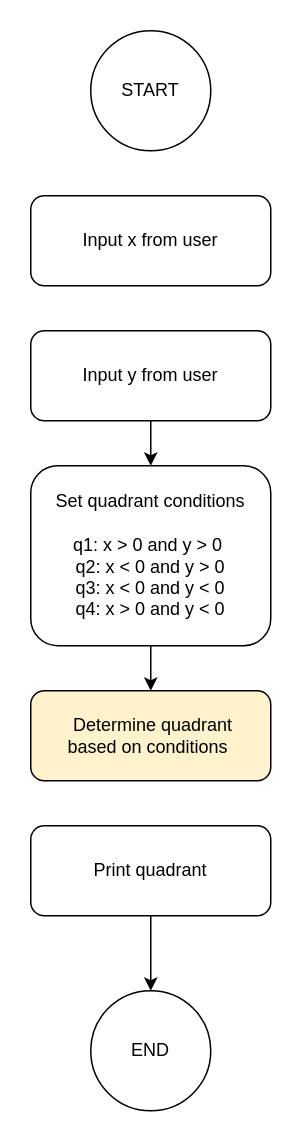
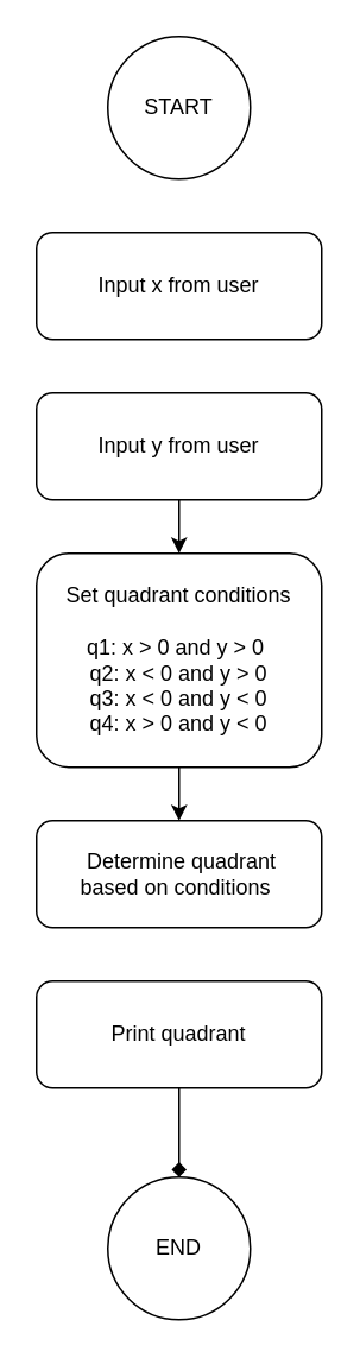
  <mxCell id="0" />
  <mxCell id="1" parent="0" />
  <mxCell id="2" value="START" style="ellipse;whiteSpace=wrap;html=1;aspect=fixed;" vertex="1" parent="1"><mxGeometry x="60" y="20" width="80" height="80" as="geometry" /></mxCell>
  <mxCell id="3" value="Input x from user" style="rounded=1;whiteSpace=wrap;html=1;" vertex="1" parent="1"><mxGeometry x="20" y="130" width="160" height="60" as="geometry" /></mxCell>
  <mxCell id="4" value="" style="edgeStyle=none;html=1;" edge="1" parent="1" source="5" target="8"><mxGeometry relative="1" as="geometry" /></mxCell>
  <mxCell id="5" value="Set quadrant conditions&lt;br&gt;&amp;nbsp;&lt;br&gt;q1: x &amp;gt; 0 and y &amp;gt; 0&amp;nbsp;&lt;br&gt;q2: x &amp;lt; 0 and y &amp;gt; 0&lt;br&gt;q3: x &amp;lt; 0 and y &amp;lt; 0&lt;br&gt;q4: x &amp;gt; 0 and y &amp;lt; 0" style="rounded=1;whiteSpace=wrap;html=1;" vertex="1" parent="1"><mxGeometry x="20" y="310" width="160" height="120" as="geometry" /></mxCell>
  <mxCell id="6" value="" style="edgeStyle=none;html=1;" edge="1" parent="1" source="7" target="5"><mxGeometry relative="1" as="geometry" /></mxCell>
  <mxCell id="7" value="Input y from user" style="rounded=1;whiteSpace=wrap;html=1;" vertex="1" parent="1"><mxGeometry x="20" y="220" width="160" height="60" as="geometry" /></mxCell>
- <mxCell id="8" value="&amp;nbsp;Determine quadrant&lt;br&gt;based on conditions&amp;nbsp;" style="rounded=1;whiteSpace=wrap;html=1;fillColor=#fff2cc;" vertex="1" parent="1"><mxGeometry x="20" y="460" width="160" height="60" as="geometry" /></mxCell>
- <mxCell id="9" value="" style="edgeStyle=none;html=1;" edge="1" parent="1" source="10" target="11"><mxGeometry relative="1" as="geometry" /></mxCell>
+ <mxCell id="8" value="&amp;nbsp;Determine quadrant&lt;br&gt;based on conditions&amp;nbsp;" style="rounded=1;whiteSpace=wrap;html=1;" vertex="1" parent="1"><mxGeometry x="20" y="460" width="160" height="60" as="geometry" /></mxCell>
+ <mxCell id="9" value="" style="edgeStyle=none;html=1;endArrow=diamond;" edge="1" parent="1" source="10" target="11"><mxGeometry relative="1" as="geometry" /></mxCell>
  <mxCell id="10" value="Print quadrant" style="rounded=1;whiteSpace=wrap;html=1;" vertex="1" parent="1"><mxGeometry x="20" y="550" width="160" height="60" as="geometry" /></mxCell>
  <mxCell id="11" value="END" style="ellipse;whiteSpace=wrap;html=1;aspect=fixed;" vertex="1" parent="1"><mxGeometry x="60" y="660" width="80" height="80" as="geometry" /></mxCell>
